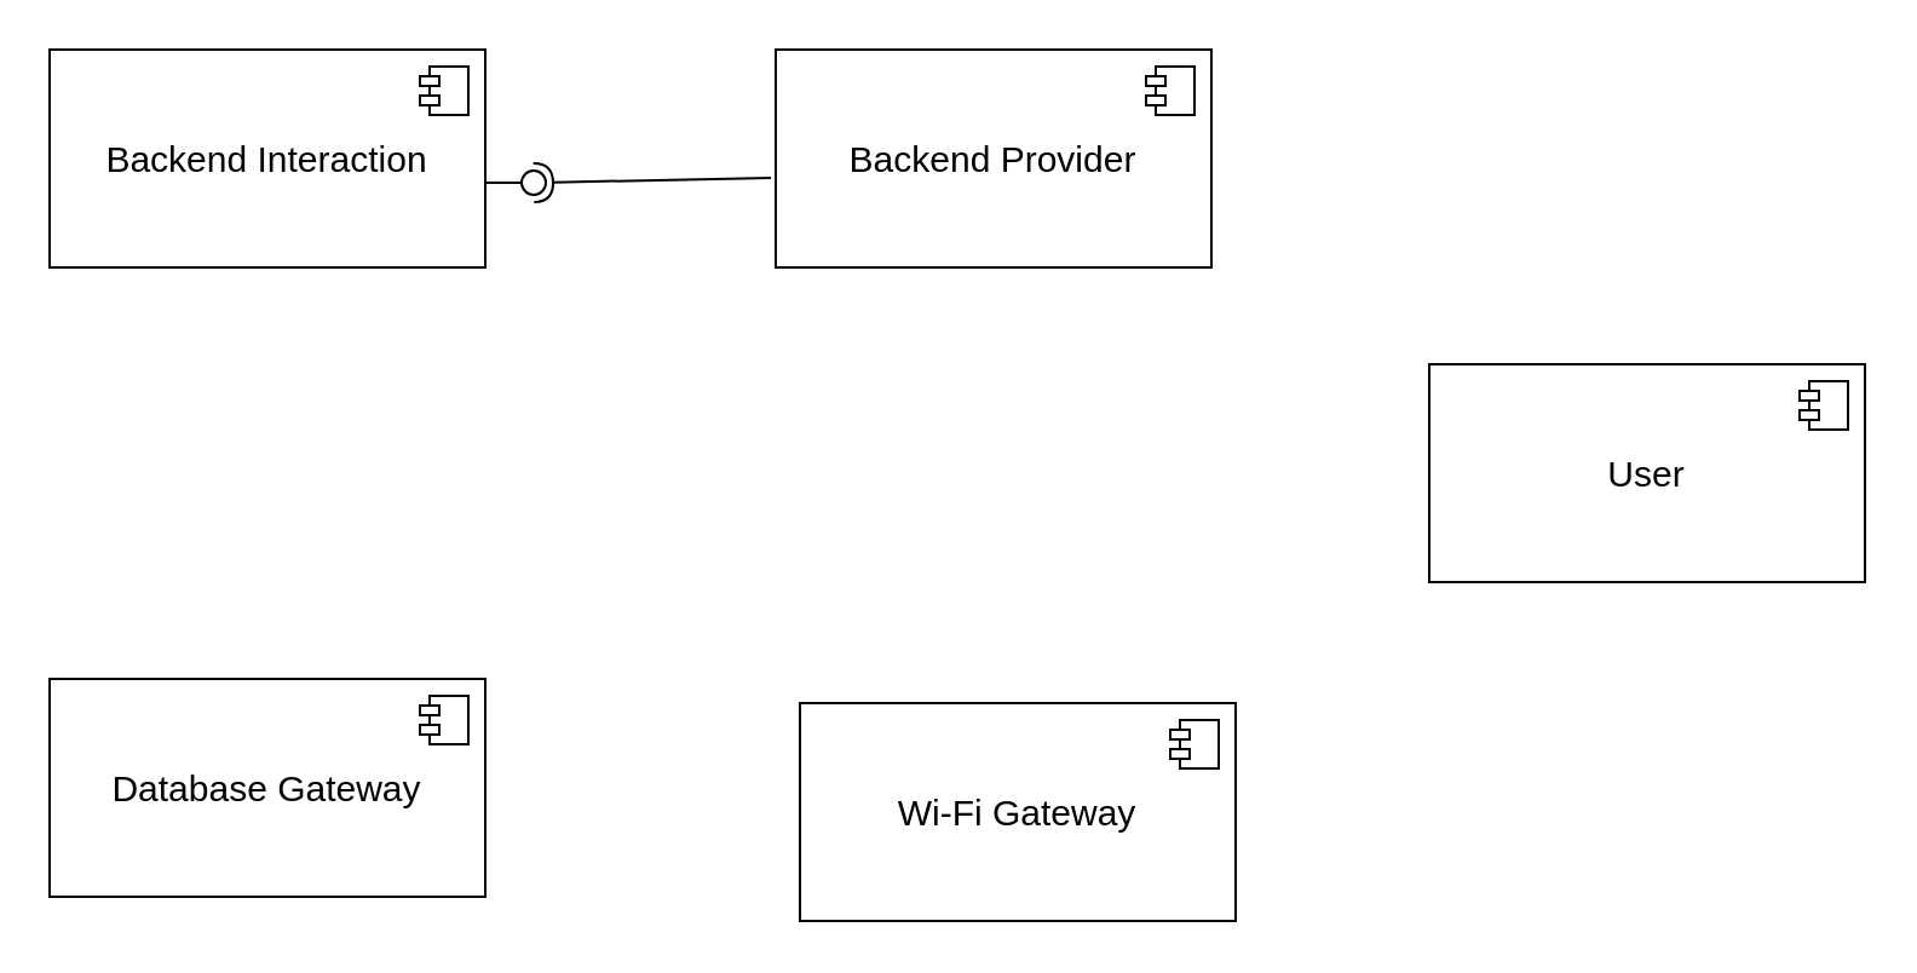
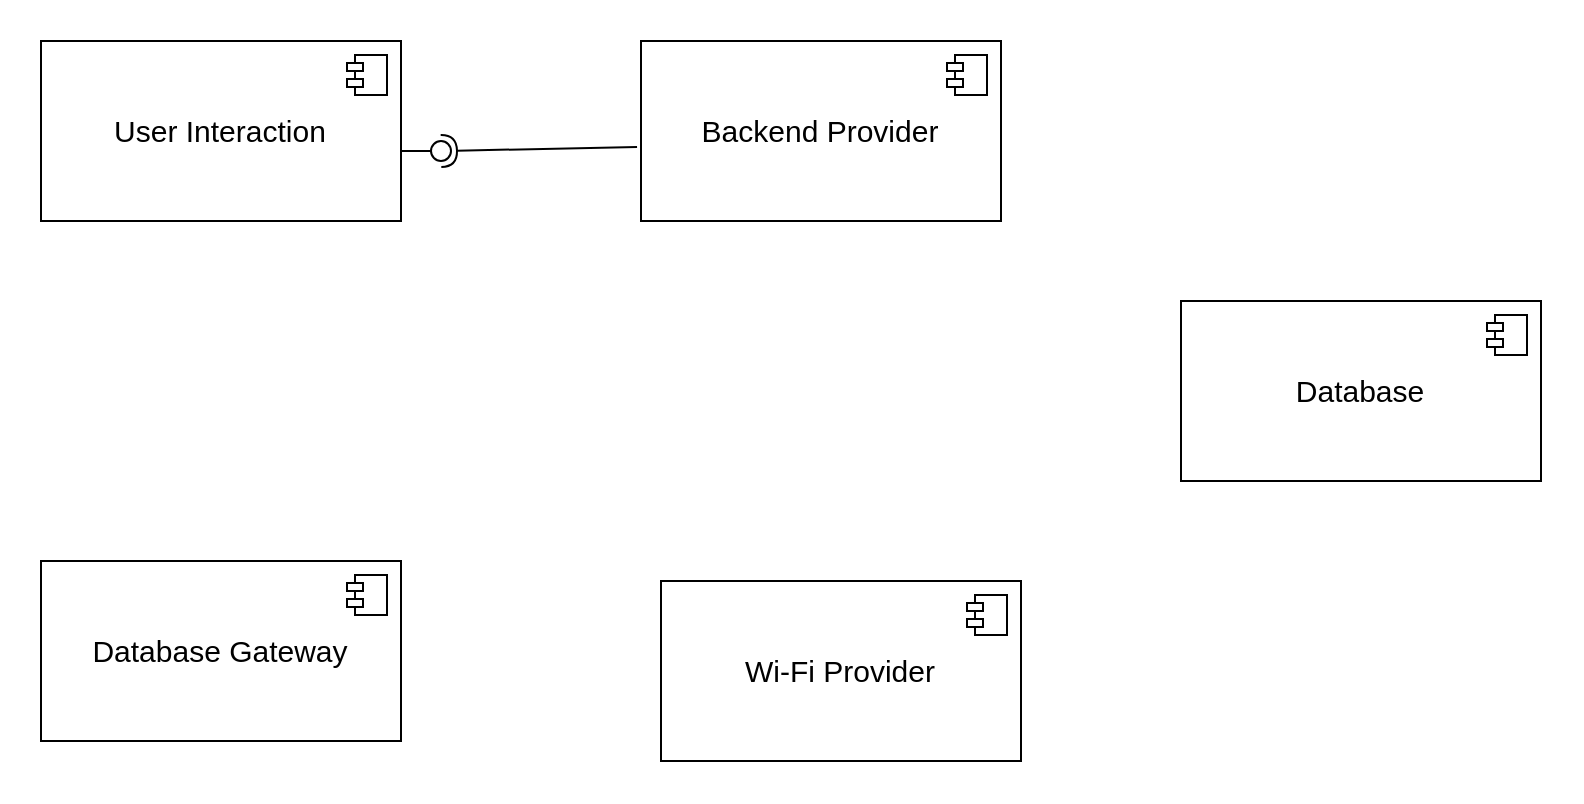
  <mxCell id="0" />
  <mxCell id="1" parent="0" />
- <mxCell id="2" value="&lt;font style=&quot;font-size: 15px;&quot;&gt;Backend Interaction&lt;/font&gt;" style="html=1;dropTarget=0;whiteSpace=wrap;" vertex="1" parent="1"><mxGeometry x="20" y="20" width="180" height="90" as="geometry" /></mxCell>
+ <mxCell id="2" value="&lt;font style=&quot;font-size: 15px;&quot;&gt;User Interaction&lt;/font&gt;" style="html=1;dropTarget=0;whiteSpace=wrap;" vertex="1" parent="1"><mxGeometry x="20" y="20" width="180" height="90" as="geometry" /></mxCell>
  <mxCell id="3" value="" style="shape=module;jettyWidth=8;jettyHeight=4;" vertex="1" parent="2"><mxGeometry x="1" width="20" height="20" relative="1" as="geometry"><mxPoint x="-27" y="7" as="offset" /></mxGeometry></mxCell>
  <mxCell id="4" value="&lt;font style=&quot;font-size: 15px;&quot;&gt;Backend Provider&lt;/font&gt;" style="html=1;dropTarget=0;whiteSpace=wrap;" vertex="1" parent="1"><mxGeometry x="320" y="20" width="180" height="90" as="geometry" /></mxCell>
  <mxCell id="5" value="" style="shape=module;jettyWidth=8;jettyHeight=4;" vertex="1" parent="4"><mxGeometry x="1" width="20" height="20" relative="1" as="geometry"><mxPoint x="-27" y="7" as="offset" /></mxGeometry></mxCell>
  <mxCell id="6" value="&lt;font style=&quot;font-size: 15px;&quot;&gt;Database Gateway&lt;/font&gt;" style="html=1;dropTarget=0;whiteSpace=wrap;" vertex="1" parent="1"><mxGeometry x="20" y="280" width="180" height="90" as="geometry" /></mxCell>
  <mxCell id="7" value="" style="shape=module;jettyWidth=8;jettyHeight=4;" vertex="1" parent="6"><mxGeometry x="1" width="20" height="20" relative="1" as="geometry"><mxPoint x="-27" y="7" as="offset" /></mxGeometry></mxCell>
- <mxCell id="8" value="&lt;font style=&quot;font-size: 15px;&quot;&gt;Wi-Fi Gateway&lt;/font&gt;" style="html=1;dropTarget=0;whiteSpace=wrap;" vertex="1" parent="1"><mxGeometry x="330" y="290" width="180" height="90" as="geometry" /></mxCell>
+ <mxCell id="8" value="&lt;font style=&quot;font-size: 15px;&quot;&gt;Wi-Fi Provider&lt;/font&gt;" style="html=1;dropTarget=0;whiteSpace=wrap;" vertex="1" parent="1"><mxGeometry x="330" y="290" width="180" height="90" as="geometry" /></mxCell>
  <mxCell id="9" value="" style="shape=module;jettyWidth=8;jettyHeight=4;" vertex="1" parent="8"><mxGeometry x="1" width="20" height="20" relative="1" as="geometry"><mxPoint x="-27" y="7" as="offset" /></mxGeometry></mxCell>
- <mxCell id="10" value="&lt;font style=&quot;font-size: 15px;&quot;&gt;User&lt;/font&gt;" style="html=1;dropTarget=0;whiteSpace=wrap;" vertex="1" parent="1"><mxGeometry x="590" y="150" width="180" height="90" as="geometry" /></mxCell>
+ <mxCell id="10" value="&lt;font style=&quot;font-size: 15px;&quot;&gt;Database&lt;/font&gt;" style="html=1;dropTarget=0;whiteSpace=wrap;" vertex="1" parent="1"><mxGeometry x="590" y="150" width="180" height="90" as="geometry" /></mxCell>
  <mxCell id="11" value="" style="shape=module;jettyWidth=8;jettyHeight=4;" vertex="1" parent="10"><mxGeometry x="1" width="20" height="20" relative="1" as="geometry"><mxPoint x="-27" y="7" as="offset" /></mxGeometry></mxCell>
  <mxCell id="12" value="" style="rounded=0;orthogonalLoop=1;jettySize=auto;html=1;endArrow=halfCircle;endFill=0;endSize=6;strokeWidth=1;sketch=0;exitX=-0.011;exitY=0.589;exitDx=0;exitDy=0;exitPerimeter=0;" edge="1" target="14" parent="1" source="4"><mxGeometry relative="1" as="geometry"><mxPoint x="240" y="75" as="sourcePoint" /></mxGeometry></mxCell>
  <mxCell id="13" value="" style="rounded=0;orthogonalLoop=1;jettySize=auto;html=1;endArrow=oval;endFill=0;sketch=0;sourcePerimeterSpacing=0;targetPerimeterSpacing=0;endSize=10;" edge="1" target="14" parent="1"><mxGeometry relative="1" as="geometry"><mxPoint x="200" y="75" as="sourcePoint" /></mxGeometry></mxCell>
  <mxCell id="14" value="" style="ellipse;whiteSpace=wrap;html=1;align=center;aspect=fixed;fillColor=none;strokeColor=none;resizable=0;perimeter=centerPerimeter;rotatable=0;allowArrows=0;points=[];outlineConnect=1;" vertex="1" parent="1"><mxGeometry x="215" y="70" width="10" height="10" as="geometry" /></mxCell>
